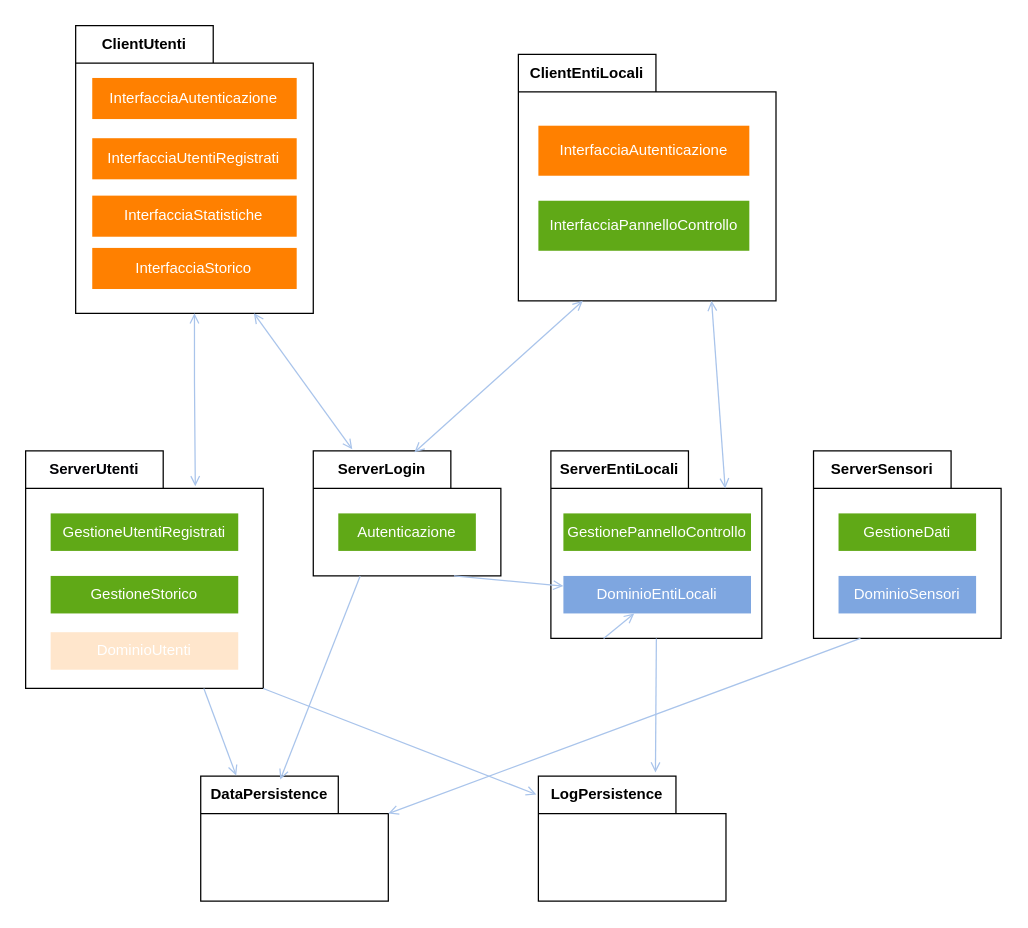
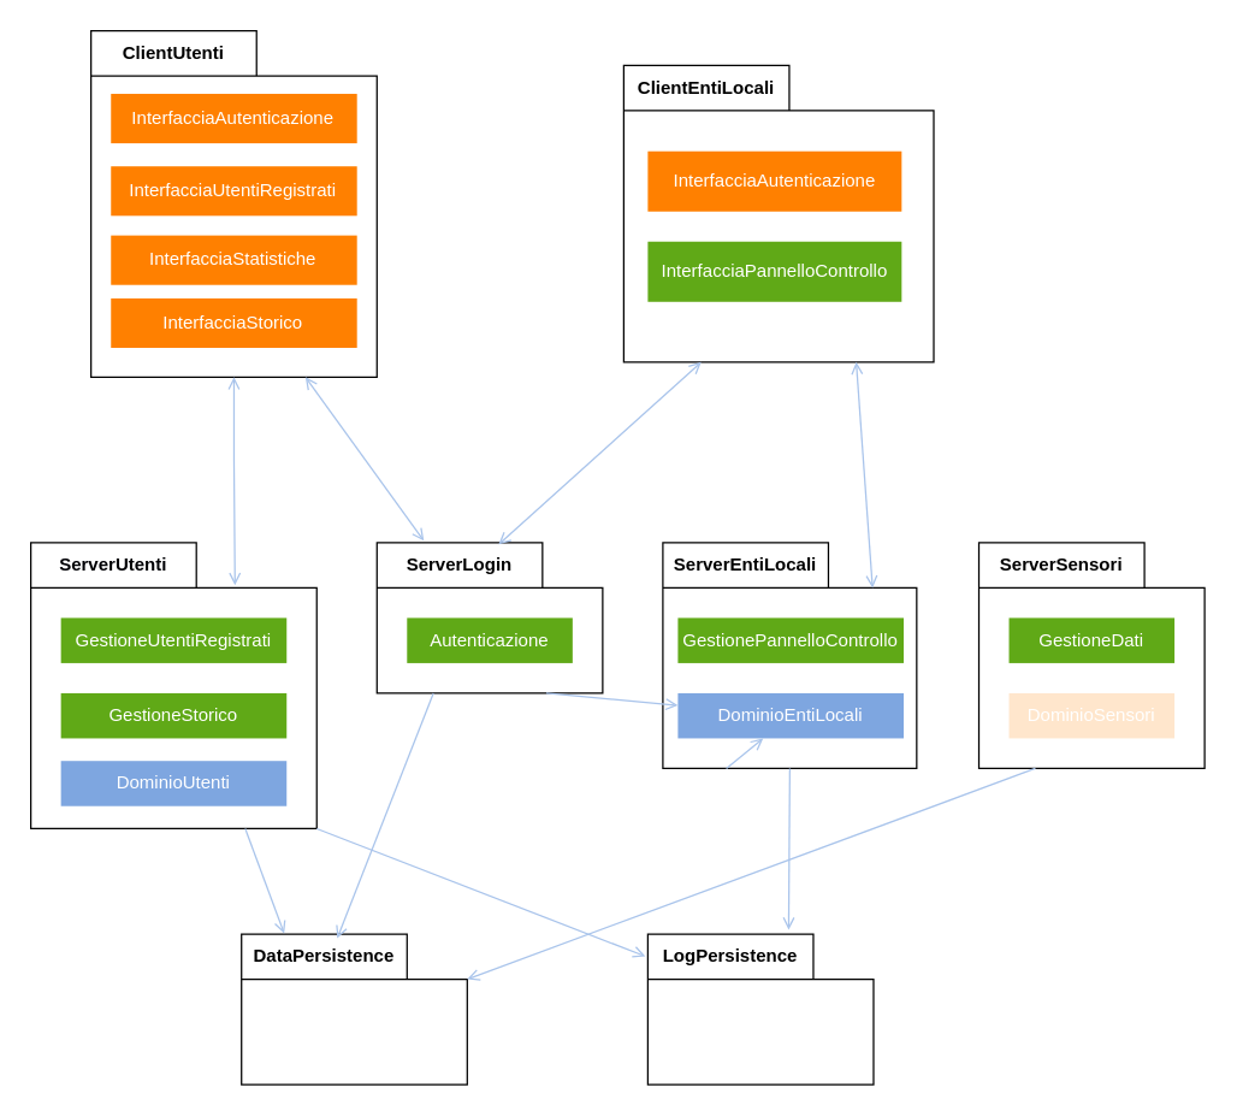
  <mxCell id="0" />
  <mxCell id="1" parent="0" />
  <mxCell id="2" value="ClientEntiLocali" style="shape=folder;fontStyle=1;tabWidth=110;tabHeight=30;tabPosition=left;html=1;boundedLbl=1;labelInHeader=1;container=1;collapsible=0;whiteSpace=wrap;" parent="1" vertex="1"><mxGeometry x="414" y="43" width="206" height="197" as="geometry" /></mxCell>
  <mxCell id="3" value="" style="html=1;strokeColor=none;resizeWidth=1;resizeHeight=1;fillColor=none;part=1;connectable=0;allowArrows=0;deletable=0;whiteSpace=wrap;" parent="2" vertex="1"><mxGeometry width="206" height="137.9" relative="1" as="geometry"><mxPoint y="30" as="offset" /></mxGeometry></mxCell>
  <mxCell id="4" value="ClientUtenti" style="shape=folder;fontStyle=1;tabWidth=110;tabHeight=30;tabPosition=left;html=1;boundedLbl=1;labelInHeader=1;container=1;collapsible=0;whiteSpace=wrap;" parent="1" vertex="1"><mxGeometry x="60" y="20" width="190" height="230" as="geometry" /></mxCell>
  <mxCell id="5" value="" style="html=1;strokeColor=none;resizeWidth=1;resizeHeight=1;fillColor=none;part=1;connectable=0;allowArrows=0;deletable=0;whiteSpace=wrap;" parent="4" vertex="1"><mxGeometry width="190.0" height="198.636" relative="1" as="geometry"><mxPoint y="30" as="offset" /></mxGeometry></mxCell>
  <mxCell id="6" value="InterfacciaAutenticazione" style="html=1;whiteSpace=wrap;fillColor=#FF8000;strokeColor=none;fontColor=#FFFFFF;" parent="4" vertex="1"><mxGeometry x="13.26" y="41.82" width="163.48" height="32.86" as="geometry" /></mxCell>
  <mxCell id="7" value="InterfacciaStorico" style="html=1;whiteSpace=wrap;fillColor=#FF8000;strokeColor=none;fontColor=#FFFFFF;" parent="4" vertex="1"><mxGeometry x="13.26" y="177.72" width="163.48" height="32.86" as="geometry" /></mxCell>
  <mxCell id="8" value="InterfacciaUtentiRegistrati" style="html=1;whiteSpace=wrap;fillColor=#FF8000;strokeColor=none;fontColor=#FFFFFF;" parent="4" vertex="1"><mxGeometry x="13.26" y="90" width="163.48" height="32.86" as="geometry" /></mxCell>
  <mxCell id="9" value="InterfacciaStatistiche" style="html=1;whiteSpace=wrap;fillColor=#FF8000;strokeColor=none;fontColor=#FFFFFF;" parent="4" vertex="1"><mxGeometry x="13.26" y="135.91" width="163.48" height="32.86" as="geometry" /></mxCell>
  <mxCell id="10" value="InterfacciaAutenticazione" style="html=1;whiteSpace=wrap;fillColor=#FF8000;strokeColor=none;fontColor=#FFFFFF;" parent="1" vertex="1"><mxGeometry x="430" y="100" width="168.67" height="40" as="geometry" /></mxCell>
  <mxCell id="11" value="InterfacciaPannelloControllo" style="html=1;whiteSpace=wrap;fillColor=#60a917;strokeColor=none;fontColor=#FFFFFF;" parent="1" vertex="1"><mxGeometry x="430" y="160" width="168.67" height="40" as="geometry" /></mxCell>
  <mxCell id="12" value="ServerUtenti" style="shape=folder;fontStyle=1;tabWidth=110;tabHeight=30;tabPosition=left;html=1;boundedLbl=1;labelInHeader=1;container=1;collapsible=0;recursiveResize=0;whiteSpace=wrap;fontColor=#000105;" parent="1" vertex="1"><mxGeometry x="20" y="360" width="190" height="190" as="geometry" /></mxCell>
  <mxCell id="13" value="GestioneUtentiRegistrati" style="html=1;whiteSpace=wrap;fillColor=#60A917;fontColor=#FFFFFF;strokeColor=none;" parent="12" vertex="1"><mxGeometry width="150" height="30" relative="1" as="geometry"><mxPoint x="20" y="50" as="offset" /></mxGeometry></mxCell>
  <mxCell id="14" value="GestioneStorico" style="html=1;whiteSpace=wrap;fontColor=#FFFFFF;strokeColor=none;fillColor=#60A917;" parent="12" vertex="1"><mxGeometry x="20" y="100" width="150" height="30" as="geometry" /></mxCell>
  <mxCell id="15" value="ServerLogin" style="shape=folder;fontStyle=1;tabWidth=110;tabHeight=30;tabPosition=left;html=1;boundedLbl=1;labelInHeader=1;container=1;collapsible=0;recursiveResize=0;whiteSpace=wrap;" parent="1" vertex="1"><mxGeometry x="250" y="360" width="150" height="100" as="geometry" /></mxCell>
  <mxCell id="16" value="Autenticazione" style="html=1;whiteSpace=wrap;strokeColor=none;fillColor=#60A917;fontColor=#FFFFFF;" parent="15" vertex="1"><mxGeometry width="110" height="30" relative="1" as="geometry"><mxPoint x="20" y="50" as="offset" /></mxGeometry></mxCell>
  <mxCell id="17" value="ServerSensori" style="shape=folder;fontStyle=1;tabWidth=110;tabHeight=30;tabPosition=left;html=1;boundedLbl=1;labelInHeader=1;container=1;collapsible=0;recursiveResize=0;whiteSpace=wrap;" parent="1" vertex="1"><mxGeometry x="650" y="360" width="150" height="150" as="geometry" /></mxCell>
  <mxCell id="18" value="GestioneDati" style="html=1;whiteSpace=wrap;strokeColor=none;fillColor=#60A917;fontColor=#FFFFFF;" parent="17" vertex="1"><mxGeometry width="110" height="30" relative="1" as="geometry"><mxPoint x="20" y="50" as="offset" /></mxGeometry></mxCell>
- <mxCell id="19" value="DominioSensori" style="html=1;whiteSpace=wrap;strokeColor=none;fillColor=#7EA6E0;fontColor=#FFFFFF;" parent="17" vertex="1"><mxGeometry x="20.0" y="100" width="110" height="30" as="geometry" /></mxCell>
+ <mxCell id="19" value="DominioSensori" style="html=1;whiteSpace=wrap;strokeColor=none;fillColor=#ffe6cc;fontColor=#FFFFFF;" parent="17" vertex="1"><mxGeometry x="20.0" y="100" width="110" height="30" as="geometry" /></mxCell>
  <mxCell id="20" value="ServerEntiLocali" style="shape=folder;fontStyle=1;tabWidth=110;tabHeight=30;tabPosition=left;html=1;boundedLbl=1;labelInHeader=1;container=1;collapsible=0;recursiveResize=0;whiteSpace=wrap;" parent="1" vertex="1"><mxGeometry x="440" y="360" width="168.67" height="150" as="geometry" /></mxCell>
  <mxCell id="21" value="GestionePannelloControllo" style="html=1;whiteSpace=wrap;strokeColor=none;fillColor=#60A917;fontColor=#FFFFFF;" parent="20" vertex="1"><mxGeometry width="150" height="30" relative="1" as="geometry"><mxPoint x="10" y="50" as="offset" /></mxGeometry></mxCell>
  <mxCell id="22" value="DominioEntiLocali" style="html=1;whiteSpace=wrap;strokeColor=none;fillColor=#7EA6E0;fontColor=#FFFFFF;" parent="20" vertex="1"><mxGeometry x="10" y="100" width="150" height="30" as="geometry" /></mxCell>
  <mxCell id="23" value="DataPersistence" style="shape=folder;fontStyle=1;tabWidth=110;tabHeight=30;tabPosition=left;html=1;boundedLbl=1;labelInHeader=1;container=1;collapsible=0;whiteSpace=wrap;" parent="1" vertex="1"><mxGeometry x="160" y="620" width="150" height="100" as="geometry" /></mxCell>
  <mxCell id="24" value="" style="html=1;strokeColor=none;resizeWidth=1;resizeHeight=1;fillColor=none;part=1;connectable=0;allowArrows=0;deletable=0;whiteSpace=wrap;" parent="23" vertex="1"><mxGeometry width="150" height="70" relative="1" as="geometry"><mxPoint y="30" as="offset" /></mxGeometry></mxCell>
  <mxCell id="25" value="LogPersistence" style="shape=folder;fontStyle=1;tabWidth=110;tabHeight=30;tabPosition=left;html=1;boundedLbl=1;labelInHeader=1;container=1;collapsible=0;whiteSpace=wrap;" parent="1" vertex="1"><mxGeometry x="430" y="620" width="150" height="100" as="geometry" /></mxCell>
  <mxCell id="26" value="" style="html=1;strokeColor=none;resizeWidth=1;resizeHeight=1;fillColor=none;part=1;connectable=0;allowArrows=0;deletable=0;whiteSpace=wrap;" parent="25" vertex="1"><mxGeometry width="150" height="70" relative="1" as="geometry"><mxPoint y="30" as="offset" /></mxGeometry></mxCell>
- <mxCell id="27" value="DominioUtenti" style="html=1;whiteSpace=wrap;strokeColor=none;fillColor=#ffe6cc;fontColor=#FFFFFF;" parent="1" vertex="1"><mxGeometry x="40" y="505" width="150" height="30" as="geometry" /></mxCell>
+ <mxCell id="27" value="DominioUtenti" style="html=1;whiteSpace=wrap;strokeColor=none;fillColor=#7EA6E0;fontColor=#FFFFFF;" parent="1" vertex="1"><mxGeometry x="40" y="505" width="150" height="30" as="geometry" /></mxCell>
  <mxCell id="28" style="edgeStyle=orthogonalEdgeStyle;rounded=0;orthogonalLoop=1;jettySize=auto;html=1;exitX=0.5;exitY=1;exitDx=0;exitDy=0;exitPerimeter=0;entryX=0.714;entryY=0.149;entryDx=0;entryDy=0;entryPerimeter=0;startArrow=open;startFill=0;endArrow=open;endFill=0;strokeColor=#A9C4EB;strokeWidth=1;" parent="1" source="4" target="12" edge="1"><mxGeometry relative="1" as="geometry" /></mxCell>
  <mxCell id="29" style="rounded=0;orthogonalLoop=1;jettySize=auto;html=1;exitX=0.75;exitY=1;exitDx=0;exitDy=0;exitPerimeter=0;entryX=0.208;entryY=-0.012;entryDx=0;entryDy=0;entryPerimeter=0;startArrow=open;startFill=0;strokeWidth=1;strokeColor=#A9C4EB;endArrow=open;endFill=0;" parent="1" source="4" target="15" edge="1"><mxGeometry relative="1" as="geometry" /></mxCell>
  <mxCell id="30" style="rounded=0;orthogonalLoop=1;jettySize=auto;html=1;exitX=0.25;exitY=1;exitDx=0;exitDy=0;exitPerimeter=0;entryX=0.539;entryY=0.012;entryDx=0;entryDy=0;entryPerimeter=0;startArrow=open;startFill=0;endArrow=open;endFill=0;strokeColor=#A9C4EB;" parent="1" source="2" target="15" edge="1"><mxGeometry relative="1" as="geometry" /></mxCell>
  <mxCell id="31" style="rounded=0;orthogonalLoop=1;jettySize=auto;html=1;exitX=0.75;exitY=1;exitDx=0;exitDy=0;exitPerimeter=0;entryX=0;entryY=0;entryDx=139.335;entryDy=30;entryPerimeter=0;startArrow=open;startFill=0;endArrow=open;endFill=0;strokeColor=#A9C4EB;" parent="1" source="2" target="20" edge="1"><mxGeometry relative="1" as="geometry" /></mxCell>
  <mxCell id="32" style="rounded=0;orthogonalLoop=1;jettySize=auto;html=1;exitX=0.75;exitY=1;exitDx=0;exitDy=0;exitPerimeter=0;entryX=0.189;entryY=-0.004;entryDx=0;entryDy=0;entryPerimeter=0;endArrow=open;endFill=0;strokeColor=#A9C4EB;" parent="1" source="12" target="23" edge="1"><mxGeometry relative="1" as="geometry" /></mxCell>
  <mxCell id="33" style="rounded=0;orthogonalLoop=1;jettySize=auto;html=1;exitX=0.25;exitY=1;exitDx=0;exitDy=0;exitPerimeter=0;entryX=0.424;entryY=0.028;entryDx=0;entryDy=0;entryPerimeter=0;endArrow=open;endFill=0;strokeColor=#A9C4EB;" parent="1" source="15" target="23" edge="1"><mxGeometry relative="1" as="geometry" /></mxCell>
  <mxCell id="34" style="rounded=0;orthogonalLoop=1;jettySize=auto;html=1;exitX=0.25;exitY=1;exitDx=0;exitDy=0;exitPerimeter=0;endArrow=open;endFill=0;strokeColor=#A9C4EB;" parent="1" source="20" target="22" edge="1"><mxGeometry relative="1" as="geometry" /></mxCell>
  <mxCell id="35" style="rounded=0;orthogonalLoop=1;jettySize=auto;html=1;exitX=0.25;exitY=1;exitDx=0;exitDy=0;exitPerimeter=0;entryX=0;entryY=0;entryDx=150;entryDy=30;entryPerimeter=0;endArrow=open;endFill=0;strokeColor=#A9C4EB;" parent="1" source="17" target="23" edge="1"><mxGeometry relative="1" as="geometry" /></mxCell>
  <mxCell id="36" style="rounded=0;orthogonalLoop=1;jettySize=auto;html=1;exitX=0.5;exitY=1;exitDx=0;exitDy=0;exitPerimeter=0;entryX=0.624;entryY=-0.028;entryDx=0;entryDy=0;entryPerimeter=0;endArrow=open;endFill=0;strokeColor=#A9C4EB;" parent="1" source="20" target="25" edge="1"><mxGeometry relative="1" as="geometry" /></mxCell>
  <mxCell id="37" style="rounded=0;orthogonalLoop=1;jettySize=auto;html=1;exitX=0.75;exitY=1;exitDx=0;exitDy=0;exitPerimeter=0;endArrow=open;endFill=0;strokeColor=#A9C4EB;" parent="1" source="15" target="22" edge="1"><mxGeometry relative="1" as="geometry" /></mxCell>
  <mxCell id="38" style="rounded=0;orthogonalLoop=1;jettySize=auto;html=1;exitX=0;exitY=0;exitDx=190;exitDy=190;exitPerimeter=0;entryX=-0.011;entryY=0.148;entryDx=0;entryDy=0;entryPerimeter=0;endArrow=open;endFill=0;strokeColor=#A9C4EB;" parent="1" source="12" target="25" edge="1"><mxGeometry relative="1" as="geometry" /></mxCell>
